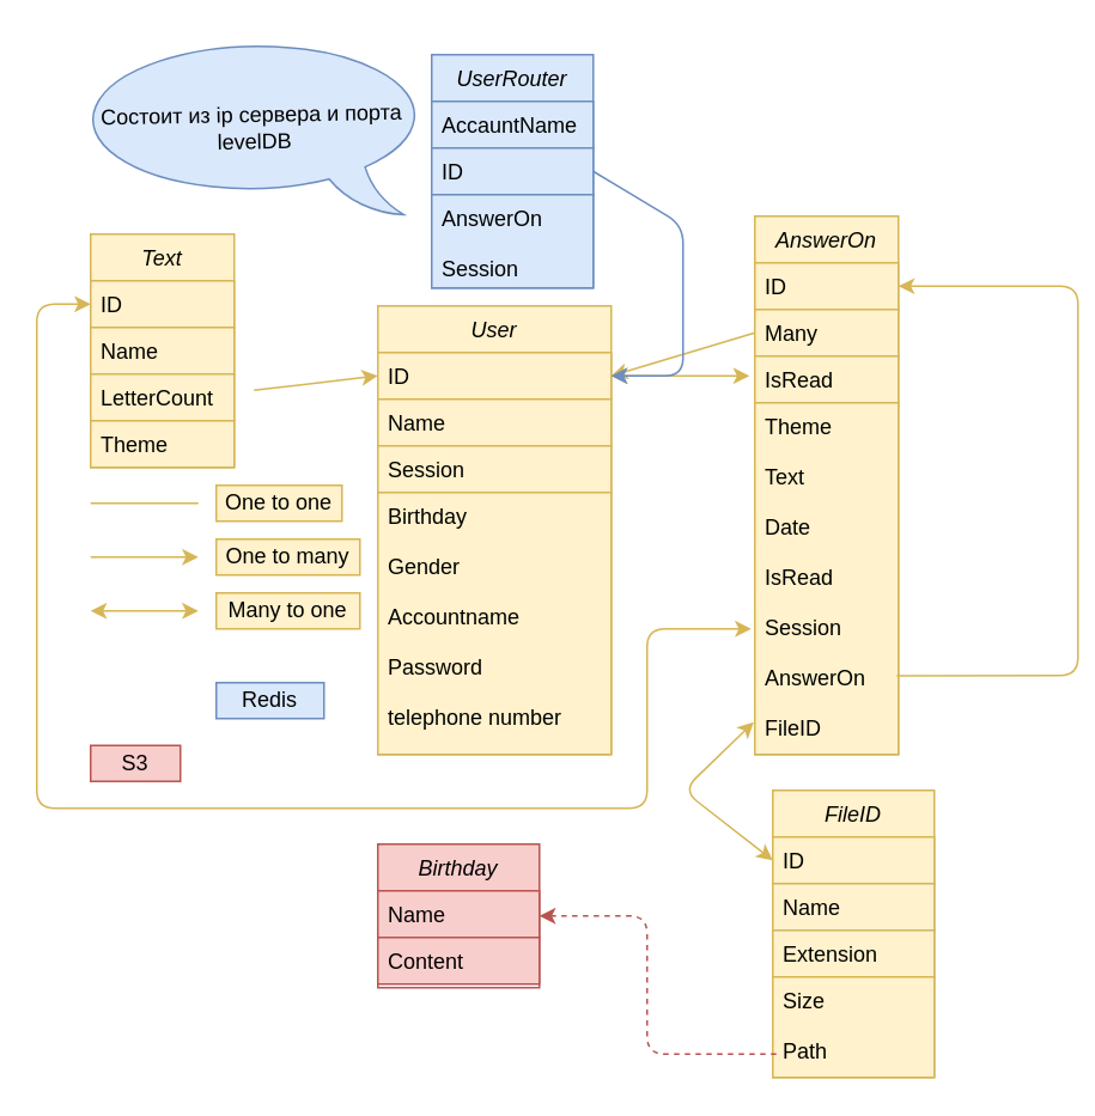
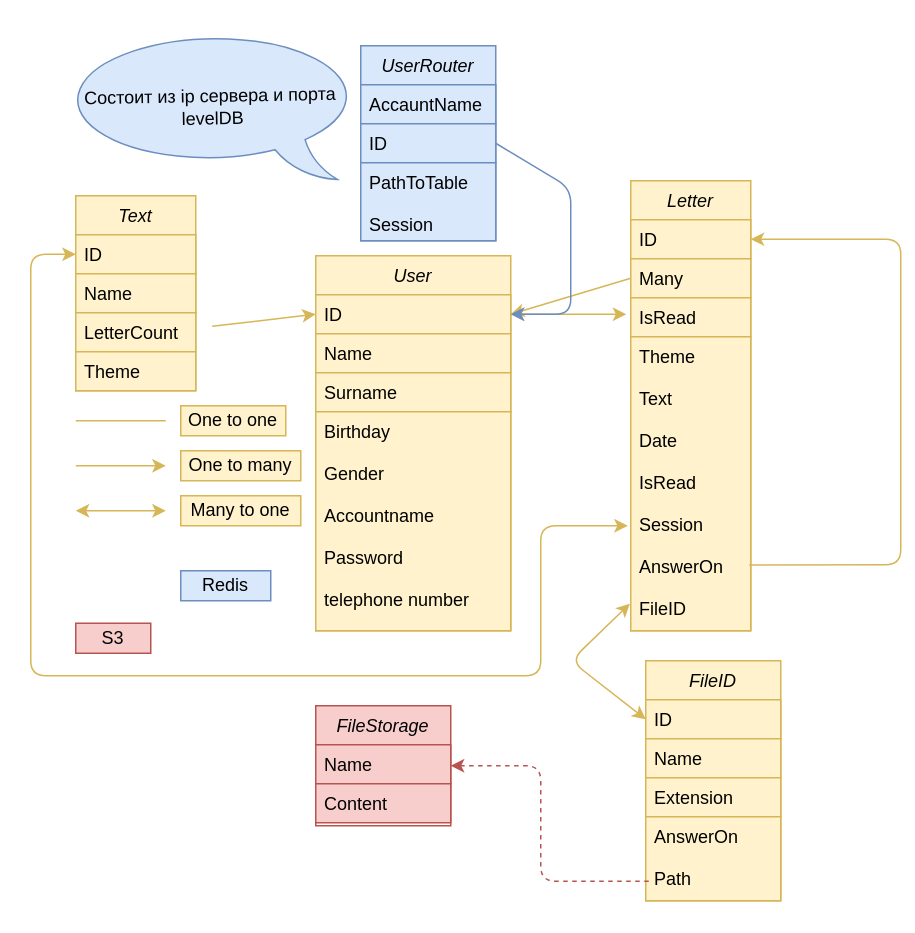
  <mxCell id="0" />
  <mxCell id="1" parent="0" />
  <mxCell id="2" value="User" style="swimlane;fontStyle=2;align=center;verticalAlign=top;childLayout=stackLayout;horizontal=1;startSize=26;horizontalStack=0;resizeParent=1;resizeLast=0;collapsible=1;marginBottom=0;rounded=0;shadow=0;strokeWidth=1;fillColor=#fff2cc;strokeColor=#d6b656;" parent="1" vertex="1"><mxGeometry x="210" y="170" width="130" height="250" as="geometry"><mxRectangle x="230" y="140" width="160" height="26" as="alternateBounds" /></mxGeometry></mxCell>
  <mxCell id="3" value="ID" style="text;align=left;verticalAlign=top;spacingLeft=4;spacingRight=4;overflow=hidden;rotatable=0;points=[[0,0.5],[1,0.5]];portConstraint=eastwest;fillColor=#fff2cc;strokeColor=#d6b656;" parent="2" vertex="1"><mxGeometry y="26" width="130" height="26" as="geometry" /></mxCell>
  <mxCell id="4" value="Name" style="text;align=left;verticalAlign=top;spacingLeft=4;spacingRight=4;overflow=hidden;rotatable=0;points=[[0,0.5],[1,0.5]];portConstraint=eastwest;rounded=0;shadow=0;html=0;fillColor=#fff2cc;strokeColor=#d6b656;" parent="2" vertex="1"><mxGeometry y="52" width="130" height="26" as="geometry" /></mxCell>
- <mxCell id="5" value="Session" style="text;align=left;verticalAlign=top;spacingLeft=4;spacingRight=4;overflow=hidden;rotatable=0;points=[[0,0.5],[1,0.5]];portConstraint=eastwest;rounded=0;shadow=0;html=0;fillColor=#fff2cc;strokeColor=#d6b656;" parent="2" vertex="1"><mxGeometry y="78" width="130" height="26" as="geometry" /></mxCell>
+ <mxCell id="5" value="Surname" style="text;align=left;verticalAlign=top;spacingLeft=4;spacingRight=4;overflow=hidden;rotatable=0;points=[[0,0.5],[1,0.5]];portConstraint=eastwest;rounded=0;shadow=0;html=0;fillColor=#fff2cc;strokeColor=#d6b656;" parent="2" vertex="1"><mxGeometry y="78" width="130" height="26" as="geometry" /></mxCell>
  <mxCell id="6" value="Birthday&#10;&#10;Gender&#10;&#10;Accountname&#10;&#10;Password&#10;&#10;telephone number" style="text;align=left;verticalAlign=top;spacingLeft=4;spacingRight=4;overflow=hidden;rotatable=0;points=[[0,0.5],[1,0.5]];portConstraint=eastwest;fillColor=#fff2cc;strokeColor=#d6b656;" parent="2" vertex="1"><mxGeometry y="104" width="130" height="146" as="geometry" /></mxCell>
  <mxCell id="7" value="FileID" style="swimlane;fontStyle=2;align=center;verticalAlign=top;childLayout=stackLayout;horizontal=1;startSize=26;horizontalStack=0;resizeParent=1;resizeLast=0;collapsible=1;marginBottom=0;rounded=0;shadow=0;strokeWidth=1;fillColor=#fff2cc;strokeColor=#d6b656;" parent="1" vertex="1"><mxGeometry x="430" y="440" width="90" height="160" as="geometry"><mxRectangle x="230" y="140" width="160" height="26" as="alternateBounds" /></mxGeometry></mxCell>
  <mxCell id="8" value="ID" style="text;align=left;verticalAlign=top;spacingLeft=4;spacingRight=4;overflow=hidden;rotatable=0;points=[[0,0.5],[1,0.5]];portConstraint=eastwest;fillColor=#fff2cc;strokeColor=#d6b656;" parent="7" vertex="1"><mxGeometry y="26" width="90" height="26" as="geometry" /></mxCell>
  <mxCell id="9" value="Name" style="text;align=left;verticalAlign=top;spacingLeft=4;spacingRight=4;overflow=hidden;rotatable=0;points=[[0,0.5],[1,0.5]];portConstraint=eastwest;rounded=0;shadow=0;html=0;fillColor=#fff2cc;strokeColor=#d6b656;" parent="7" vertex="1"><mxGeometry y="52" width="90" height="26" as="geometry" /></mxCell>
  <mxCell id="10" value="Extension" style="text;align=left;verticalAlign=top;spacingLeft=4;spacingRight=4;overflow=hidden;rotatable=0;points=[[0,0.5],[1,0.5]];portConstraint=eastwest;rounded=0;shadow=0;html=0;fillColor=#fff2cc;strokeColor=#d6b656;" parent="7" vertex="1"><mxGeometry y="78" width="90" height="26" as="geometry" /></mxCell>
- <mxCell id="11" value="Size&#10;&#10;Path" style="text;align=left;verticalAlign=top;spacingLeft=4;spacingRight=4;overflow=hidden;rotatable=0;points=[[0,0.5],[1,0.5]];portConstraint=eastwest;fillColor=#fff2cc;strokeColor=#d6b656;" parent="7" vertex="1"><mxGeometry y="104" width="90" height="56" as="geometry" /></mxCell>
- <mxCell id="12" value="AnswerOn" style="swimlane;fontStyle=2;align=center;verticalAlign=top;childLayout=stackLayout;horizontal=1;startSize=26;horizontalStack=0;resizeParent=1;resizeLast=0;collapsible=1;marginBottom=0;rounded=0;shadow=0;strokeWidth=1;fillColor=#fff2cc;strokeColor=#d6b656;" parent="1" vertex="1"><mxGeometry x="420" y="120" width="80" height="300" as="geometry"><mxRectangle x="230" y="140" width="160" height="26" as="alternateBounds" /></mxGeometry></mxCell>
+ <mxCell id="11" value="AnswerOn&#10;&#10;Path" style="text;align=left;verticalAlign=top;spacingLeft=4;spacingRight=4;overflow=hidden;rotatable=0;points=[[0,0.5],[1,0.5]];portConstraint=eastwest;fillColor=#fff2cc;strokeColor=#d6b656;" parent="7" vertex="1"><mxGeometry y="104" width="90" height="56" as="geometry" /></mxCell>
+ <mxCell id="12" value="Letter" style="swimlane;fontStyle=2;align=center;verticalAlign=top;childLayout=stackLayout;horizontal=1;startSize=26;horizontalStack=0;resizeParent=1;resizeLast=0;collapsible=1;marginBottom=0;rounded=0;shadow=0;strokeWidth=1;fillColor=#fff2cc;strokeColor=#d6b656;" parent="1" vertex="1"><mxGeometry x="420" y="120" width="80" height="300" as="geometry"><mxRectangle x="230" y="140" width="160" height="26" as="alternateBounds" /></mxGeometry></mxCell>
  <mxCell id="13" value="ID" style="text;align=left;verticalAlign=top;spacingLeft=4;spacingRight=4;overflow=hidden;rotatable=0;points=[[0,0.5],[1,0.5]];portConstraint=eastwest;fillColor=#fff2cc;strokeColor=#d6b656;" parent="12" vertex="1"><mxGeometry y="26" width="80" height="26" as="geometry" /></mxCell>
  <mxCell id="14" value="Many" style="text;align=left;verticalAlign=top;spacingLeft=4;spacingRight=4;overflow=hidden;rotatable=0;points=[[0,0.5],[1,0.5]];portConstraint=eastwest;rounded=0;shadow=0;html=0;fillColor=#fff2cc;strokeColor=#d6b656;" parent="12" vertex="1"><mxGeometry y="52" width="80" height="26" as="geometry" /></mxCell>
  <mxCell id="15" value="IsRead" style="text;align=left;verticalAlign=top;spacingLeft=4;spacingRight=4;overflow=hidden;rotatable=0;points=[[0,0.5],[1,0.5]];portConstraint=eastwest;rounded=0;shadow=0;html=0;fillColor=#fff2cc;strokeColor=#d6b656;" parent="12" vertex="1"><mxGeometry y="78" width="80" height="26" as="geometry" /></mxCell>
  <mxCell id="16" value="Theme&#10;&#10;Text&#10;&#10;Date&#10;&#10;IsRead&#10;&#10;Session&#10;&#10;AnswerOn&#10;&#10;FileID" style="text;align=left;verticalAlign=top;spacingLeft=4;spacingRight=4;overflow=hidden;rotatable=0;points=[[0,0.5],[1,0.5]];portConstraint=eastwest;fillColor=#fff2cc;strokeColor=#d6b656;" parent="12" vertex="1"><mxGeometry y="104" width="80" height="196" as="geometry" /></mxCell>
  <mxCell id="17" value="" style="endArrow=classic;html=1;entryX=1;entryY=0.5;entryDx=0;entryDy=0;exitX=0.988;exitY=0.776;exitDx=0;exitDy=0;exitPerimeter=0;fillColor=#fff2cc;strokeColor=#d6b656;" parent="12" source="16" target="13" edge="1"><mxGeometry width="50" height="50" relative="1" as="geometry"><mxPoint x="140" y="250" as="sourcePoint" /><mxPoint x="200" y="250" as="targetPoint" /><Array as="points"><mxPoint x="180" y="256" /><mxPoint x="180" y="140" /><mxPoint x="180" y="39" /></Array></mxGeometry></mxCell>
  <mxCell id="18" value="" style="endArrow=none;html=1;fillColor=#fff2cc;strokeColor=#d6b656;" parent="1" edge="1"><mxGeometry width="50" height="50" relative="1" as="geometry"><mxPoint x="50" y="280" as="sourcePoint" /><mxPoint x="110" y="280" as="targetPoint" /></mxGeometry></mxCell>
  <mxCell id="19" value="" style="endArrow=classic;startArrow=classic;html=1;fillColor=#fff2cc;strokeColor=#d6b656;" parent="1" edge="1"><mxGeometry width="50" height="50" relative="1" as="geometry"><mxPoint x="50" y="340" as="sourcePoint" /><mxPoint x="110" y="340" as="targetPoint" /></mxGeometry></mxCell>
  <mxCell id="20" value="" style="endArrow=classic;html=1;fillColor=#fff2cc;strokeColor=#d6b656;" parent="1" edge="1"><mxGeometry width="50" height="50" relative="1" as="geometry"><mxPoint x="50" y="310" as="sourcePoint" /><mxPoint x="110" y="310" as="targetPoint" /></mxGeometry></mxCell>
  <mxCell id="21" value="" style="endArrow=classic;html=1;exitX=0;exitY=0.5;exitDx=0;exitDy=0;entryX=1;entryY=0.5;entryDx=0;entryDy=0;fillColor=#fff2cc;strokeColor=#d6b656;" parent="1" source="14" target="3" edge="1"><mxGeometry width="50" height="50" relative="1" as="geometry"><mxPoint x="330" y="230" as="sourcePoint" /><mxPoint x="390" y="230" as="targetPoint" /></mxGeometry></mxCell>
  <mxCell id="22" value="" style="endArrow=classic;startArrow=classic;html=1;exitX=1;exitY=0.5;exitDx=0;exitDy=0;fillColor=#fff2cc;strokeColor=#d6b656;" parent="1" source="3" edge="1"><mxGeometry width="50" height="50" relative="1" as="geometry"><mxPoint x="340" y="310" as="sourcePoint" /><mxPoint x="417" y="209" as="targetPoint" /></mxGeometry></mxCell>
  <mxCell id="23" value="" style="endArrow=classic;startArrow=classic;html=1;entryX=0;entryY=0.5;entryDx=0;entryDy=0;exitX=-0.007;exitY=0.908;exitDx=0;exitDy=0;exitPerimeter=0;fillColor=#fff2cc;strokeColor=#d6b656;" parent="1" source="16" target="8" edge="1"><mxGeometry width="50" height="50" relative="1" as="geometry"><mxPoint x="240" y="640" as="sourcePoint" /><mxPoint x="300" y="640" as="targetPoint" /><Array as="points"><mxPoint x="380" y="440" /></Array></mxGeometry></mxCell>
  <mxCell id="24" value="Text" style="swimlane;fontStyle=2;align=center;verticalAlign=top;childLayout=stackLayout;horizontal=1;startSize=26;horizontalStack=0;resizeParent=1;resizeLast=0;collapsible=1;marginBottom=0;rounded=0;shadow=0;strokeWidth=1;fillColor=#fff2cc;strokeColor=#d6b656;" parent="1" vertex="1"><mxGeometry x="50" y="130" width="80" height="130" as="geometry"><mxRectangle x="230" y="140" width="160" height="26" as="alternateBounds" /></mxGeometry></mxCell>
  <mxCell id="25" value="ID" style="text;align=left;verticalAlign=top;spacingLeft=4;spacingRight=4;overflow=hidden;rotatable=0;points=[[0,0.5],[1,0.5]];portConstraint=eastwest;fillColor=#fff2cc;strokeColor=#d6b656;" parent="24" vertex="1"><mxGeometry y="26" width="80" height="26" as="geometry" /></mxCell>
  <mxCell id="26" value="Name" style="text;align=left;verticalAlign=top;spacingLeft=4;spacingRight=4;overflow=hidden;rotatable=0;points=[[0,0.5],[1,0.5]];portConstraint=eastwest;rounded=0;shadow=0;html=0;fillColor=#fff2cc;strokeColor=#d6b656;" parent="24" vertex="1"><mxGeometry y="52" width="80" height="26" as="geometry" /></mxCell>
  <mxCell id="27" value="LetterCount" style="text;align=left;verticalAlign=top;spacingLeft=4;spacingRight=4;overflow=hidden;rotatable=0;points=[[0,0.5],[1,0.5]];portConstraint=eastwest;rounded=0;shadow=0;html=0;fillColor=#fff2cc;strokeColor=#d6b656;" parent="24" vertex="1"><mxGeometry y="78" width="80" height="26" as="geometry" /></mxCell>
  <mxCell id="28" value="Theme" style="text;align=left;verticalAlign=top;spacingLeft=4;spacingRight=4;overflow=hidden;rotatable=0;points=[[0,0.5],[1,0.5]];portConstraint=eastwest;fillColor=#fff2cc;strokeColor=#d6b656;" parent="24" vertex="1"><mxGeometry y="104" width="80" height="26" as="geometry" /></mxCell>
  <mxCell id="29" value="" style="endArrow=classic;html=1;entryX=0;entryY=0.5;entryDx=0;entryDy=0;fillColor=#fff2cc;strokeColor=#d6b656;" parent="1" target="3" edge="1"><mxGeometry width="50" height="50" relative="1" as="geometry"><mxPoint x="141" y="217" as="sourcePoint" /><mxPoint x="200" y="240" as="targetPoint" /></mxGeometry></mxCell>
  <mxCell id="30" value="Many to one" style="text;html=1;strokeColor=#d6b656;fillColor=#fff2cc;align=center;verticalAlign=middle;whiteSpace=wrap;rounded=0;" parent="1" vertex="1"><mxGeometry x="120" y="330" width="80" height="20" as="geometry" /></mxCell>
  <mxCell id="31" value="One to many" style="text;html=1;strokeColor=#d6b656;fillColor=#fff2cc;align=center;verticalAlign=middle;whiteSpace=wrap;rounded=0;" parent="1" vertex="1"><mxGeometry x="120" y="300" width="80" height="20" as="geometry" /></mxCell>
  <mxCell id="32" value="One to one" style="text;html=1;strokeColor=#d6b656;fillColor=#fff2cc;align=center;verticalAlign=middle;whiteSpace=wrap;rounded=0;" parent="1" vertex="1"><mxGeometry x="120" y="270" width="70" height="20" as="geometry" /></mxCell>
  <mxCell id="33" value="" style="endArrow=classic;startArrow=classic;html=1;exitX=0;exitY=0.5;exitDx=0;exitDy=0;entryX=-0.025;entryY=0.643;entryDx=0;entryDy=0;entryPerimeter=0;fillColor=#fff2cc;strokeColor=#d6b656;" parent="1" source="25" target="16" edge="1"><mxGeometry width="50" height="50" relative="1" as="geometry"><mxPoint x="20" y="140" as="sourcePoint" /><mxPoint x="360" y="330" as="targetPoint" /><Array as="points"><mxPoint x="20" y="169" /><mxPoint x="20" y="450" /><mxPoint x="360" y="450" /><mxPoint x="360" y="350" /></Array></mxGeometry></mxCell>
- <mxCell id="34" value="Birthday" style="swimlane;fontStyle=2;align=center;verticalAlign=top;childLayout=stackLayout;horizontal=1;startSize=26;horizontalStack=0;resizeParent=1;resizeLast=0;collapsible=1;marginBottom=0;rounded=0;shadow=0;strokeWidth=1;fillColor=#f8cecc;strokeColor=#b85450;" vertex="1" parent="1"><mxGeometry x="210" y="470" width="90" height="80" as="geometry"><mxRectangle x="230" y="140" width="160" height="26" as="alternateBounds" /></mxGeometry></mxCell>
+ <mxCell id="34" value="FileStorage" style="swimlane;fontStyle=2;align=center;verticalAlign=top;childLayout=stackLayout;horizontal=1;startSize=26;horizontalStack=0;resizeParent=1;resizeLast=0;collapsible=1;marginBottom=0;rounded=0;shadow=0;strokeWidth=1;fillColor=#f8cecc;strokeColor=#b85450;" vertex="1" parent="1"><mxGeometry x="210" y="470" width="90" height="80" as="geometry"><mxRectangle x="230" y="140" width="160" height="26" as="alternateBounds" /></mxGeometry></mxCell>
  <mxCell id="35" value="Name" style="text;align=left;verticalAlign=top;spacingLeft=4;spacingRight=4;overflow=hidden;rotatable=0;points=[[0,0.5],[1,0.5]];portConstraint=eastwest;fillColor=#f8cecc;strokeColor=#b85450;" vertex="1" parent="34"><mxGeometry y="26" width="90" height="26" as="geometry" /></mxCell>
  <mxCell id="36" value="Content" style="text;align=left;verticalAlign=top;spacingLeft=4;spacingRight=4;overflow=hidden;rotatable=0;points=[[0,0.5],[1,0.5]];portConstraint=eastwest;rounded=0;shadow=0;html=0;fillColor=#f8cecc;strokeColor=#b85450;" vertex="1" parent="34"><mxGeometry y="52" width="90" height="26" as="geometry" /></mxCell>
  <mxCell id="37" value="UserRouter" style="swimlane;fontStyle=2;align=center;verticalAlign=top;childLayout=stackLayout;horizontal=1;startSize=26;horizontalStack=0;resizeParent=1;resizeLast=0;collapsible=1;marginBottom=0;rounded=0;shadow=0;strokeWidth=1;fillColor=#dae8fc;strokeColor=#6c8ebf;" vertex="1" parent="1"><mxGeometry x="240" y="30" width="90" height="130" as="geometry"><mxRectangle x="230" y="140" width="160" height="26" as="alternateBounds" /></mxGeometry></mxCell>
  <mxCell id="38" value="AccauntName" style="text;align=left;verticalAlign=top;spacingLeft=4;spacingRight=4;overflow=hidden;rotatable=0;points=[[0,0.5],[1,0.5]];portConstraint=eastwest;fillColor=#dae8fc;strokeColor=#6c8ebf;" vertex="1" parent="37"><mxGeometry y="26" width="90" height="26" as="geometry" /></mxCell>
  <mxCell id="39" value="ID" style="text;align=left;verticalAlign=top;spacingLeft=4;spacingRight=4;overflow=hidden;rotatable=0;points=[[0,0.5],[1,0.5]];portConstraint=eastwest;rounded=0;shadow=0;html=0;fillColor=#dae8fc;strokeColor=#6c8ebf;" vertex="1" parent="37"><mxGeometry y="52" width="90" height="26" as="geometry" /></mxCell>
- <mxCell id="40" value="AnswerOn&#10;&#10;Session" style="text;align=left;verticalAlign=top;spacingLeft=4;spacingRight=4;overflow=hidden;rotatable=0;points=[[0,0.5],[1,0.5]];portConstraint=eastwest;rounded=0;shadow=0;html=0;fillColor=#dae8fc;strokeColor=#6c8ebf;" vertex="1" parent="37"><mxGeometry y="78" width="90" height="52" as="geometry" /></mxCell>
+ <mxCell id="40" value="PathToTable&#10;&#10;Session" style="text;align=left;verticalAlign=top;spacingLeft=4;spacingRight=4;overflow=hidden;rotatable=0;points=[[0,0.5],[1,0.5]];portConstraint=eastwest;rounded=0;shadow=0;html=0;fillColor=#dae8fc;strokeColor=#6c8ebf;" vertex="1" parent="37"><mxGeometry y="78" width="90" height="52" as="geometry" /></mxCell>
  <mxCell id="41" value="" style="endArrow=classic;html=1;exitX=1;exitY=0.5;exitDx=0;exitDy=0;entryX=1;entryY=0.5;entryDx=0;entryDy=0;fillColor=#dae8fc;strokeColor=#6c8ebf;" edge="1" parent="1" source="39" target="3"><mxGeometry width="50" height="50" relative="1" as="geometry"><mxPoint x="110" y="540" as="sourcePoint" /><mxPoint x="160" y="490" as="targetPoint" /><Array as="points"><mxPoint x="380" y="125" /><mxPoint x="380" y="209" /></Array></mxGeometry></mxCell>
  <mxCell id="42" value="" style="endArrow=classic;html=1;entryX=1;entryY=0.5;entryDx=0;entryDy=0;exitX=0.022;exitY=0.768;exitDx=0;exitDy=0;exitPerimeter=0;fillColor=#f8cecc;strokeColor=#b85450;dashed=1;" edge="1" parent="1" source="11" target="34"><mxGeometry width="50" height="50" relative="1" as="geometry"><mxPoint x="330" y="580" as="sourcePoint" /><mxPoint x="380" y="530" as="targetPoint" /><Array as="points"><mxPoint x="360" y="587" /><mxPoint x="360" y="550" /><mxPoint x="360" y="510" /></Array></mxGeometry></mxCell>
  <mxCell id="43" value="Redis" style="rounded=0;whiteSpace=wrap;html=1;fillColor=#dae8fc;strokeColor=#6c8ebf;" vertex="1" parent="1"><mxGeometry x="120" y="380" width="60" height="20" as="geometry" /></mxCell>
  <mxCell id="44" value="S3" style="rounded=0;whiteSpace=wrap;html=1;fillColor=#f8cecc;strokeColor=#b85450;" vertex="1" parent="1"><mxGeometry x="50" y="415" width="50" height="20" as="geometry" /></mxCell>
  <mxCell id="45" value="Состоит из ip сервера и порта &amp;nbsp;levelDB" style="whiteSpace=wrap;html=1;shape=mxgraph.basic.oval_callout;rotation=-1;flipH=1;fillColor=#dae8fc;strokeColor=#6c8ebf;" vertex="1" parent="1"><mxGeometry x="40" y="20.61" width="200" height="100" as="geometry" /></mxCell>
